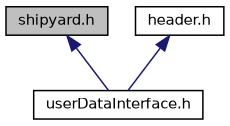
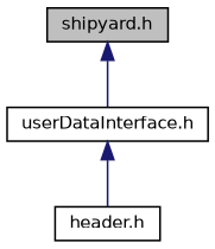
  digraph {
    node [color=black fillcolor=white fontname=Helvetica fontsize=10 shape=record style=filled]
    edge [color=midnightblue dir=back fontname=Helvetica fontsize=10 labelfontname=Helvetica labelfontsize=10 style=solid]
    n1 [fillcolor=grey75 fontcolor=black height=0.2 label="shipyard.h" width=0.4]
    n2 [height=0.2 label="userDataInterface.h" width=0.4]
    n3 [height=0.2 label="header.h" width=0.4]
    n1 -> n2
-   n3 -> n2
+   n2 -> n3
  }
